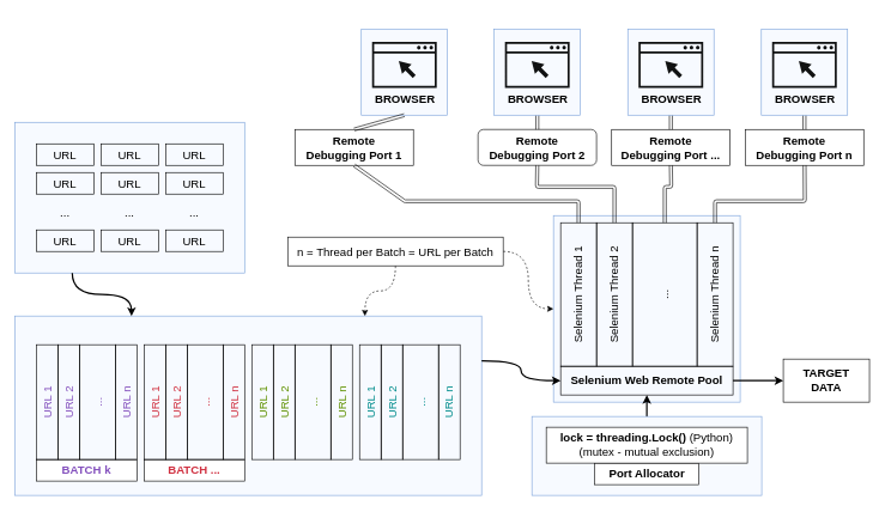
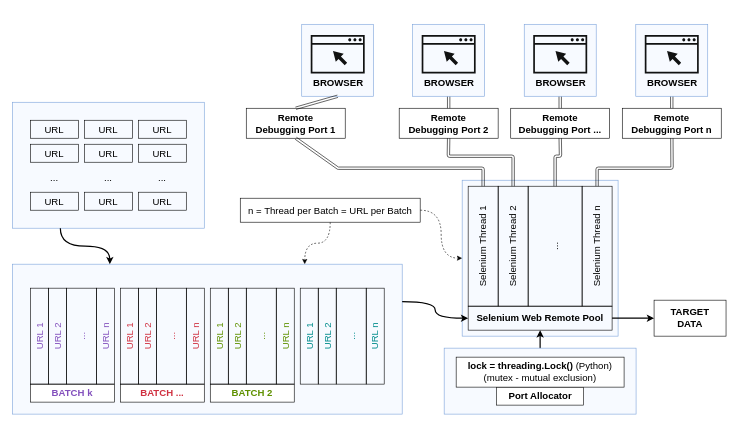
  <mxCell id="0" />
  <mxCell id="1" parent="0" />
  <mxCell id="2" value="" style="rounded=0;whiteSpace=wrap;html=1;fillColor=#F7FAFF;strokeColor=#7CA3DB;fontSize=16;" vertex="1" parent="1"><mxGeometry x="770" y="300" width="260" height="260" as="geometry" /></mxCell>
  <mxCell id="3" value="" style="group;fontSize=16;" vertex="1" connectable="0" parent="1"><mxGeometry x="780" y="270" width="240" height="280" as="geometry" /></mxCell>
  <mxCell id="4" value="Selenium Web Remote Pool" style="rounded=0;whiteSpace=wrap;html=1;fontSize=16;fontStyle=1;fillColor=none;align=center;" vertex="1" parent="3"><mxGeometry y="240" width="240" height="40" as="geometry" /></mxCell>
  <mxCell id="5" value="Selenium Thread 1" style="rounded=0;whiteSpace=wrap;html=1;fontSize=16;horizontal=0;fillColor=none;align=center;" vertex="1" parent="3"><mxGeometry y="40" width="50" height="200" as="geometry" /></mxCell>
  <mxCell id="6" value="Selenium Thread 2" style="rounded=0;whiteSpace=wrap;html=1;fontSize=16;horizontal=0;fillColor=none;align=center;" vertex="1" parent="3"><mxGeometry x="50" y="40" width="50" height="200" as="geometry" /></mxCell>
  <mxCell id="7" value="..." style="rounded=0;whiteSpace=wrap;html=1;fontSize=16;horizontal=0;fillColor=none;align=center;" vertex="1" parent="3"><mxGeometry x="100" y="40" width="90" height="200" as="geometry" /></mxCell>
  <mxCell id="8" value="Selenium Thread n" style="rounded=0;whiteSpace=wrap;html=1;fontSize=16;horizontal=0;fillColor=none;align=center;" vertex="1" parent="3"><mxGeometry x="190" y="40" width="50" height="200" as="geometry" /></mxCell>
  <mxCell id="9" value="" style="group;fontSize=16;" vertex="1" connectable="0" parent="1"><mxGeometry x="490" width="180" height="140" as="geometry" y="20" /></mxCell>
  <mxCell id="10" value="" style="rounded=0;whiteSpace=wrap;html=1;fillColor=#F7FAFF;strokeColor=#7CA3DB;fontSize=16;" vertex="1" parent="9"><mxGeometry x="12.5" y="20" width="120" height="120" as="geometry" /></mxCell>
  <mxCell id="11" value="&lt;b style=&quot;font-size: 16px;&quot;&gt;BROWSER&lt;/b&gt;" style="sketch=0;pointerEvents=1;shadow=0;dashed=0;html=1;strokeColor=none;fillColor=#111212;aspect=fixed;labelPosition=center;verticalLabelPosition=bottom;verticalAlign=top;align=center;outlineConnect=0;shape=mxgraph.vvd.web_browser;fontColor=#000000;fontSize=16;" vertex="1" parent="9"><mxGeometry x="27.5" y="38.05" width="90" height="63.9" as="geometry" /></mxCell>
  <mxCell id="12" value="Remote&lt;div style=&quot;font-size: 16px;&quot;&gt;Debugging Port 1&lt;/div&gt;" style="rounded=0;whiteSpace=wrap;html=1;fontSize=16;fontStyle=1" vertex="1" parent="1"><mxGeometry x="410" y="180" width="165" height="50" as="geometry" /></mxCell>
  <mxCell id="13" value="" style="shape=link;endArrow=none;html=1;rounded=1;exitX=0.5;exitY=0;exitDx=0;exitDy=0;endFill=0;strokeWidth=1;fontSize=16;entryX=0.5;entryY=1;entryDx=0;entryDy=0;strokeColor=default;" edge="1" parent="1" target="12"><mxGeometry width="50" height="50" relative="1" as="geometry"><mxPoint x="805" y="310" as="sourcePoint" /><mxPoint x="580" y="170" as="targetPoint" /><Array as="points"><mxPoint x="805" y="280" /><mxPoint x="563" y="280" /></Array></mxGeometry></mxCell>
  <mxCell id="14" value="" style="shape=link;endArrow=none;html=1;rounded=0;exitX=0.5;exitY=0;exitDx=0;exitDy=0;entryX=0.5;entryY=1;entryDx=0;entryDy=0;endFill=0;startArrow=none;startFill=0;fontSize=16;" edge="1" parent="1" source="12" target="10"><mxGeometry width="50" height="50" relative="1" as="geometry"><mxPoint x="782.5" y="100" as="sourcePoint" /><mxPoint x="563" y="110" as="targetPoint" /></mxGeometry></mxCell>
- <mxCell id="15" value="Remote&lt;div style=&quot;font-size: 16px;&quot;&gt;Debugging Port 2&lt;/div&gt;" style="whiteSpace=wrap;html=1;fontSize=16;fontStyle=1;rounded=1;" vertex="1" parent="1"><mxGeometry x="665" y="180" width="165" height="50" as="geometry" /></mxCell>
+ <mxCell id="15" value="Remote&lt;div style=&quot;font-size: 16px;&quot;&gt;Debugging Port 2&lt;/div&gt;" style="rounded=0;whiteSpace=wrap;html=1;fontSize=16;fontStyle=1" vertex="1" parent="1"><mxGeometry x="665" y="180" width="165" height="50" as="geometry" /></mxCell>
  <mxCell id="16" value="" style="shape=link;endArrow=none;html=1;rounded=1;exitX=0.5;exitY=0;exitDx=0;exitDy=0;endFill=0;strokeWidth=1;fontSize=16;entryX=0.5;entryY=1;entryDx=0;entryDy=0;" edge="1" parent="1" target="15"><mxGeometry width="50" height="50" relative="1" as="geometry"><mxPoint x="855" y="310" as="sourcePoint" /><mxPoint x="765" y="170" as="targetPoint" /><Array as="points"><mxPoint x="855" y="260" /><mxPoint x="747" y="260" /></Array></mxGeometry></mxCell>
  <mxCell id="17" value="" style="shape=link;endArrow=none;html=1;rounded=0;exitX=0.5;exitY=0;exitDx=0;exitDy=0;entryX=0.5;entryY=1;entryDx=0;entryDy=0;endFill=0;startArrow=none;startFill=0;fontSize=16;" edge="1" parent="1" source="15" target="39"><mxGeometry width="50" height="50" relative="1" as="geometry"><mxPoint x="967.5" y="100" as="sourcePoint" /><mxPoint x="748" y="110" as="targetPoint" /></mxGeometry></mxCell>
  <mxCell id="18" value="Remote&lt;div style=&quot;font-size: 16px;&quot;&gt;Debugging Port ...&lt;/div&gt;" style="rounded=0;whiteSpace=wrap;html=1;fontSize=16;fontStyle=1" vertex="1" parent="1"><mxGeometry x="851" y="180" width="165" height="50" as="geometry" /></mxCell>
  <mxCell id="19" value="" style="shape=link;endArrow=none;html=1;rounded=1;exitX=0.5;exitY=0;exitDx=0;exitDy=0;endFill=0;strokeWidth=1;fontSize=16;entryX=0.5;entryY=1;entryDx=0;entryDy=0;" edge="1" parent="1" target="18"><mxGeometry width="50" height="50" relative="1" as="geometry"><mxPoint x="925" y="310" as="sourcePoint" /><mxPoint x="868" y="230" as="targetPoint" /><Array as="points"><mxPoint x="925" y="260" /><mxPoint x="934" y="260" /></Array></mxGeometry></mxCell>
  <mxCell id="20" value="" style="shape=link;endArrow=none;html=1;rounded=0;exitX=0.5;exitY=0;exitDx=0;exitDy=0;entryX=0.5;entryY=1;entryDx=0;entryDy=0;endFill=0;startArrow=none;startFill=0;fontSize=16;" edge="1" parent="1" source="18" target="42"><mxGeometry width="50" height="50" relative="1" as="geometry"><mxPoint x="1153.5" y="100" as="sourcePoint" /><mxPoint x="933" y="110" as="targetPoint" /></mxGeometry></mxCell>
  <mxCell id="21" value="Remote&lt;div style=&quot;font-size: 16px;&quot;&gt;Debugging Port n&lt;/div&gt;" style="rounded=0;whiteSpace=wrap;html=1;fontSize=16;fontStyle=1" vertex="1" parent="1"><mxGeometry x="1037" y="180" width="165" height="50" as="geometry" /></mxCell>
  <mxCell id="22" value="" style="shape=link;endArrow=none;html=1;rounded=0;exitX=0.5;exitY=0;exitDx=0;exitDy=0;entryX=0.5;entryY=1;entryDx=0;entryDy=0;endFill=0;startArrow=none;startFill=0;fontSize=16;" edge="1" parent="1" source="21" target="45"><mxGeometry width="50" height="50" relative="1" as="geometry"><mxPoint x="1339.5" y="100" as="sourcePoint" /><mxPoint x="1120" y="110" as="targetPoint" /></mxGeometry></mxCell>
  <mxCell id="23" value="" style="group;fontSize=16;" vertex="1" connectable="0" parent="1"><mxGeometry x="20" y="170" width="320" height="210" as="geometry" /></mxCell>
  <mxCell id="24" value="" style="rounded=0;whiteSpace=wrap;html=1;fillColor=#F7FAFF;strokeColor=#7CA3DB;fontSize=16;" vertex="1" parent="23"><mxGeometry width="320" height="210" as="geometry" /></mxCell>
  <mxCell id="25" value="" style="group;fontSize=16;" vertex="1" connectable="0" parent="23"><mxGeometry x="30" y="30" width="260" height="150" as="geometry" /></mxCell>
  <mxCell id="26" value="URL" style="rounded=0;whiteSpace=wrap;html=1;fontSize=16;fillColor=none;align=center;" vertex="1" parent="25"><mxGeometry width="80" height="30" as="geometry" /></mxCell>
  <mxCell id="27" value="URL" style="rounded=0;whiteSpace=wrap;html=1;fontSize=16;fillColor=none;align=center;" vertex="1" parent="25"><mxGeometry y="40" width="80" height="30" as="geometry" /></mxCell>
  <mxCell id="28" value="..." style="rounded=0;whiteSpace=wrap;html=1;fontSize=16;fillColor=none;strokeColor=none;align=center;" vertex="1" parent="25"><mxGeometry y="80" width="80" height="30" as="geometry" /></mxCell>
  <mxCell id="29" value="URL" style="rounded=0;whiteSpace=wrap;html=1;fontSize=16;fillColor=none;horizontal=1;strokeColor=default;align=center;" vertex="1" parent="25"><mxGeometry x="90" width="80" height="30" as="geometry" /></mxCell>
  <mxCell id="30" value="URL" style="rounded=0;whiteSpace=wrap;html=1;fontSize=16;fillColor=none;horizontal=1;strokeColor=default;align=center;" vertex="1" parent="25"><mxGeometry x="90" y="40" width="80" height="30" as="geometry" /></mxCell>
  <mxCell id="31" value="..." style="rounded=0;whiteSpace=wrap;html=1;fontSize=16;fillColor=none;horizontal=1;strokeColor=none;align=center;" vertex="1" parent="25"><mxGeometry x="90" y="80" width="80" height="30" as="geometry" /></mxCell>
  <mxCell id="32" value="URL" style="rounded=0;whiteSpace=wrap;html=1;fontSize=16;fillColor=none;align=center;" vertex="1" parent="25"><mxGeometry y="120" width="80" height="30" as="geometry" /></mxCell>
  <mxCell id="33" value="URL" style="rounded=0;whiteSpace=wrap;html=1;fontSize=16;fillColor=none;horizontal=1;strokeColor=default;align=center;" vertex="1" parent="25"><mxGeometry x="90" y="120" width="80" height="30" as="geometry" /></mxCell>
  <mxCell id="34" value="URL" style="rounded=0;whiteSpace=wrap;html=1;fontSize=16;fillColor=none;align=center;" vertex="1" parent="25"><mxGeometry x="180" width="80" height="30" as="geometry" /></mxCell>
  <mxCell id="35" value="URL" style="rounded=0;whiteSpace=wrap;html=1;fontSize=16;fillColor=none;align=center;" vertex="1" parent="25"><mxGeometry x="180" y="40" width="80" height="30" as="geometry" /></mxCell>
  <mxCell id="36" value="..." style="rounded=0;whiteSpace=wrap;html=1;fontSize=16;fillColor=none;strokeColor=none;align=center;" vertex="1" parent="25"><mxGeometry x="180" y="80" width="80" height="30" as="geometry" /></mxCell>
  <mxCell id="37" value="URL" style="rounded=0;whiteSpace=wrap;html=1;fontSize=16;fillColor=none;align=center;" vertex="1" parent="25"><mxGeometry x="180" y="120" width="80" height="30" as="geometry" /></mxCell>
  <mxCell id="38" value="" style="group;fontSize=16;" vertex="1" connectable="0" parent="1"><mxGeometry x="687.5" y="40" width="120" height="120" as="geometry" /></mxCell>
  <mxCell id="39" value="" style="rounded=0;whiteSpace=wrap;html=1;fillColor=#F7FAFF;strokeColor=#7CA3DB;fontSize=16;" vertex="1" parent="38"><mxGeometry width="120" height="120" as="geometry" /></mxCell>
  <mxCell id="40" value="&lt;b style=&quot;font-size: 16px;&quot;&gt;BROWSER&lt;/b&gt;" style="sketch=0;pointerEvents=1;shadow=0;dashed=0;html=1;strokeColor=none;fillColor=#111212;aspect=fixed;labelPosition=center;verticalLabelPosition=bottom;verticalAlign=top;align=center;outlineConnect=0;shape=mxgraph.vvd.web_browser;fontColor=#000000;fontSize=16;" vertex="1" parent="38"><mxGeometry x="15" y="18.05" width="90" height="63.9" as="geometry" /></mxCell>
  <mxCell id="41" value="" style="group;fontSize=16;" vertex="1" connectable="0" parent="1"><mxGeometry x="873.5" y="40" width="120" height="120" as="geometry" /></mxCell>
  <mxCell id="42" value="" style="rounded=0;whiteSpace=wrap;html=1;fillColor=#F7FAFF;strokeColor=#7CA3DB;fontSize=16;" vertex="1" parent="41"><mxGeometry width="120" height="120" as="geometry" /></mxCell>
  <mxCell id="43" value="&lt;b style=&quot;font-size: 16px;&quot;&gt;BROWSER&lt;/b&gt;" style="sketch=0;pointerEvents=1;shadow=0;dashed=0;html=1;strokeColor=none;fillColor=#111212;aspect=fixed;labelPosition=center;verticalLabelPosition=bottom;verticalAlign=top;align=center;outlineConnect=0;shape=mxgraph.vvd.web_browser;fontColor=#000000;fontSize=16;" vertex="1" parent="41"><mxGeometry x="15" y="18.05" width="90" height="63.9" as="geometry" /></mxCell>
  <mxCell id="44" value="" style="group;fontSize=16;" vertex="1" connectable="0" parent="1"><mxGeometry x="1059.5" y="40" width="120" height="120" as="geometry" /></mxCell>
  <mxCell id="45" value="" style="rounded=0;whiteSpace=wrap;html=1;fillColor=#F7FAFF;strokeColor=#7CA3DB;fontSize=16;" vertex="1" parent="44"><mxGeometry width="120" height="120" as="geometry" /></mxCell>
  <mxCell id="46" value="&lt;b style=&quot;font-size: 16px;&quot;&gt;BROWSER&lt;/b&gt;" style="sketch=0;pointerEvents=1;shadow=0;dashed=0;html=1;strokeColor=none;fillColor=#111212;aspect=fixed;labelPosition=center;verticalLabelPosition=bottom;verticalAlign=top;align=center;outlineConnect=0;shape=mxgraph.vvd.web_browser;fontColor=#000000;fontSize=16;" vertex="1" parent="44"><mxGeometry x="15" y="18.05" width="90" height="63.9" as="geometry" /></mxCell>
  <mxCell id="47" value="" style="edgeStyle=orthogonalEdgeStyle;rounded=0;orthogonalLoop=1;jettySize=auto;html=1;strokeWidth=2;fontSize=16;" edge="1" parent="1" source="79" target="4"><mxGeometry relative="1" as="geometry" /></mxCell>
  <mxCell id="48" value="&lt;div style=&quot;font-size: 16px;&quot;&gt;TARGET&lt;/div&gt;DATA" style="rounded=0;whiteSpace=wrap;html=1;fontSize=16;fontStyle=1" vertex="1" parent="1"><mxGeometry x="1090" y="500" width="120" height="60" as="geometry" /></mxCell>
  <mxCell id="49" style="edgeStyle=orthogonalEdgeStyle;rounded=0;orthogonalLoop=1;jettySize=auto;html=1;entryX=0;entryY=0.5;entryDx=0;entryDy=0;strokeWidth=2;curved=1;" edge="1" parent="1" source="4" target="48"><mxGeometry relative="1" as="geometry" /></mxCell>
  <mxCell id="50" value="" style="group" vertex="1" connectable="0" parent="1"><mxGeometry x="20" y="450" width="650" height="250" as="geometry" /></mxCell>
  <mxCell id="51" value="" style="rounded=0;whiteSpace=wrap;html=1;fillColor=#F7FAFF;strokeColor=#7CA3DB;fontSize=16;" vertex="1" parent="50"><mxGeometry y="-10" width="650" height="250" as="geometry" /></mxCell>
  <mxCell id="52" value="" style="group;fontColor=#008080;fontSize=16;" vertex="1" connectable="0" parent="50"><mxGeometry x="480" y="30" width="140" height="190" as="geometry" /></mxCell>
  <mxCell id="53" value="URL 1" style="rounded=0;whiteSpace=wrap;html=1;fontSize=16;fillColor=none;align=center;horizontal=0;fontColor=#008C8C;" vertex="1" parent="52"><mxGeometry width="30" height="160" as="geometry" /></mxCell>
  <mxCell id="54" value="URL 2" style="rounded=0;whiteSpace=wrap;html=1;fontSize=16;fillColor=none;align=center;horizontal=0;fontColor=#008C8C;" vertex="1" parent="52"><mxGeometry x="30" width="30" height="160" as="geometry" /></mxCell>
  <mxCell id="55" value="..." style="rounded=0;whiteSpace=wrap;html=1;fontSize=16;fillColor=none;align=center;horizontal=0;fontColor=#008C8C;" vertex="1" parent="52"><mxGeometry x="60" width="50" height="160" as="geometry" /></mxCell>
  <mxCell id="56" value="URL n" style="rounded=0;whiteSpace=wrap;html=1;fontSize=16;fillColor=none;align=center;horizontal=0;fontColor=#008C8C;" vertex="1" parent="52"><mxGeometry x="110" width="30" height="160" as="geometry" /></mxCell>
  <mxCell id="57" value="" style="group;fontColor=#82C700;fontSize=16;" vertex="1" connectable="0" parent="50"><mxGeometry x="330" y="30" width="140" height="190" as="geometry" /></mxCell>
+ <mxCell id="58" value="BATCH 2" style="rounded=0;whiteSpace=wrap;html=1;fontSize=16;fontStyle=1;fontColor=#5F9100;" vertex="1" parent="57"><mxGeometry y="160" width="140" height="30" as="geometry" /></mxCell>
  <mxCell id="59" value="URL 1" style="rounded=0;whiteSpace=wrap;html=1;fontSize=16;fillColor=none;align=center;horizontal=0;fontColor=#5F9100;" vertex="1" parent="57"><mxGeometry width="30" height="160" as="geometry" /></mxCell>
  <mxCell id="60" value="URL 2" style="rounded=0;whiteSpace=wrap;html=1;fontSize=16;fillColor=none;align=center;horizontal=0;fontColor=#5F9100;" vertex="1" parent="57"><mxGeometry x="30" width="30" height="160" as="geometry" /></mxCell>
  <mxCell id="61" value="..." style="rounded=0;whiteSpace=wrap;html=1;fontSize=16;fillColor=none;align=center;horizontal=0;fontColor=#5F9100;" vertex="1" parent="57"><mxGeometry x="60" width="50" height="160" as="geometry" /></mxCell>
  <mxCell id="62" value="URL n" style="rounded=0;whiteSpace=wrap;html=1;fontSize=16;fillColor=none;align=center;horizontal=0;fontColor=#5F9100;" vertex="1" parent="57"><mxGeometry x="110" width="30" height="160" as="geometry" /></mxCell>
  <mxCell id="63" value="" style="group;fontColor=#D03141;fontSize=16;" vertex="1" connectable="0" parent="50"><mxGeometry x="180" y="30" width="140" height="190" as="geometry" /></mxCell>
  <mxCell id="64" value="BATCH ..." style="rounded=0;whiteSpace=wrap;html=1;fontSize=16;fontStyle=1;fontColor=#D03141;" vertex="1" parent="63"><mxGeometry y="160" width="140" height="30" as="geometry" /></mxCell>
  <mxCell id="65" value="URL 1" style="rounded=0;whiteSpace=wrap;html=1;fontSize=16;fillColor=none;align=center;horizontal=0;fontColor=#D03141;" vertex="1" parent="63"><mxGeometry width="30" height="160" as="geometry" /></mxCell>
  <mxCell id="66" value="URL 2" style="rounded=0;whiteSpace=wrap;html=1;fontSize=16;fillColor=none;align=center;horizontal=0;fontColor=#D03141;" vertex="1" parent="63"><mxGeometry x="30" width="30" height="160" as="geometry" /></mxCell>
  <mxCell id="67" value="..." style="rounded=0;whiteSpace=wrap;html=1;fontSize=16;fillColor=none;align=center;horizontal=0;fontColor=#D03141;" vertex="1" parent="63"><mxGeometry x="60" width="50" height="160" as="geometry" /></mxCell>
  <mxCell id="68" value="URL n" style="rounded=0;whiteSpace=wrap;html=1;fontSize=16;fillColor=none;align=center;horizontal=0;fontColor=#D03141;" vertex="1" parent="63"><mxGeometry x="110" width="30" height="160" as="geometry" /></mxCell>
  <mxCell id="69" value="" style="group;fontColor=#8350BD;fontSize=16;" vertex="1" connectable="0" parent="50"><mxGeometry x="30" y="30" width="140" height="190" as="geometry" /></mxCell>
  <mxCell id="70" value="BATCH k" style="rounded=0;whiteSpace=wrap;html=1;fontSize=16;fontStyle=1;fontColor=#8350BD;" vertex="1" parent="69"><mxGeometry y="160" width="140" height="30" as="geometry" /></mxCell>
  <mxCell id="71" value="URL 1" style="rounded=0;whiteSpace=wrap;html=1;fontSize=16;fillColor=none;align=center;horizontal=0;fontColor=#8350BD;" vertex="1" parent="69"><mxGeometry width="30" height="160" as="geometry" /></mxCell>
  <mxCell id="72" value="URL 2" style="rounded=0;whiteSpace=wrap;html=1;fontSize=16;fillColor=none;align=center;horizontal=0;fontColor=#8350BD;" vertex="1" parent="69"><mxGeometry x="30" width="30" height="160" as="geometry" /></mxCell>
  <mxCell id="73" value="..." style="rounded=0;whiteSpace=wrap;html=1;fontSize=16;fillColor=none;align=center;horizontal=0;fontColor=#8350BD;" vertex="1" parent="69"><mxGeometry x="60" width="50" height="160" as="geometry" /></mxCell>
  <mxCell id="74" value="URL n" style="rounded=0;whiteSpace=wrap;html=1;fontSize=16;fillColor=none;align=center;horizontal=0;fontColor=#8350BD;" vertex="1" parent="69"><mxGeometry x="110" width="30" height="160" as="geometry" /></mxCell>
  <mxCell id="75" value="" style="group" vertex="1" connectable="0" parent="1"><mxGeometry x="740" y="580" width="320" height="110" as="geometry" /></mxCell>
  <mxCell id="76" value="" style="rounded=0;whiteSpace=wrap;html=1;fillColor=#F7FAFF;strokeColor=#7CA3DB;fontSize=16;" vertex="1" parent="75"><mxGeometry width="320" height="110" as="geometry" /></mxCell>
  <mxCell id="77" value="" style="group;fontSize=16;" vertex="1" connectable="0" parent="75"><mxGeometry x="20" y="15" width="280" height="80" as="geometry" /></mxCell>
  <mxCell id="78" value="&lt;b style=&quot;font-size: 16px;&quot;&gt;&lt;font style=&quot;font-size: 16px;&quot;&gt;Port Allocator&lt;/font&gt;&lt;/b&gt;" style="rounded=0;whiteSpace=wrap;html=1;fontSize=16;" vertex="1" parent="77"><mxGeometry x="67.5" y="50" width="145" height="30" as="geometry" /></mxCell>
  <mxCell id="79" value="&lt;div style=&quot;font-size: 16px;&quot;&gt;&lt;b style=&quot;font-size: 16px;&quot;&gt;lock = threading.Lock() &lt;/b&gt;(Python)&lt;b style=&quot;font-size: 16px;&quot;&gt;&lt;br style=&quot;font-size: 16px;&quot;&gt;&lt;/b&gt;&lt;/div&gt;&lt;div style=&quot;font-size: 16px;&quot;&gt;(mutex - mutual exclusion)&lt;/div&gt;" style="rounded=0;whiteSpace=wrap;html=1;fontSize=16;" vertex="1" parent="77"><mxGeometry width="280" height="50" as="geometry" /></mxCell>
  <mxCell id="80" style="edgeStyle=orthogonalEdgeStyle;rounded=0;orthogonalLoop=1;jettySize=auto;html=1;exitX=1;exitY=0.25;exitDx=0;exitDy=0;entryX=0;entryY=0.5;entryDx=0;entryDy=0;curved=1;strokeWidth=2;" edge="1" parent="1" source="51" target="4"><mxGeometry relative="1" as="geometry" /></mxCell>
  <mxCell id="81" style="edgeStyle=orthogonalEdgeStyle;rounded=0;orthogonalLoop=1;jettySize=auto;html=1;entryX=0.75;entryY=0;entryDx=0;entryDy=0;strokeWidth=1;strokeColor=default;curved=1;dashed=1;" edge="1" parent="1" source="83" target="51"><mxGeometry relative="1" as="geometry" /></mxCell>
  <mxCell id="82" style="edgeStyle=orthogonalEdgeStyle;rounded=0;orthogonalLoop=1;jettySize=auto;html=1;entryX=0;entryY=0.5;entryDx=0;entryDy=0;curved=1;strokeWidth=1;dashed=1;" edge="1" parent="1" source="83" target="2"><mxGeometry relative="1" as="geometry" /></mxCell>
  <mxCell id="83" value="n = Thread per Batch = URL per Batch" style="rounded=0;whiteSpace=wrap;html=1;fontSize=16;strokeWidth=1;" vertex="1" parent="1"><mxGeometry x="400" y="330" width="300" height="40" as="geometry" /></mxCell>
  <mxCell id="84" style="edgeStyle=orthogonalEdgeStyle;rounded=0;orthogonalLoop=1;jettySize=auto;html=1;exitX=0.25;exitY=1;exitDx=0;exitDy=0;entryX=0.25;entryY=0;entryDx=0;entryDy=0;strokeColor=default;curved=1;strokeWidth=2;" edge="1" parent="1" source="24" target="51"><mxGeometry relative="1" as="geometry" /></mxCell>
  <mxCell id="85" value="" style="shape=link;endArrow=none;html=1;rounded=1;exitX=0.5;exitY=0;exitDx=0;exitDy=0;endFill=0;strokeWidth=1;fontSize=16;" edge="1" parent="1" target="21"><mxGeometry width="50" height="50" relative="1" as="geometry"><mxPoint x="995" y="310" as="sourcePoint" /><mxPoint x="1137" y="170" as="targetPoint" /><Array as="points"><mxPoint x="995" y="280" /><mxPoint x="1120" y="280" /></Array></mxGeometry></mxCell>
